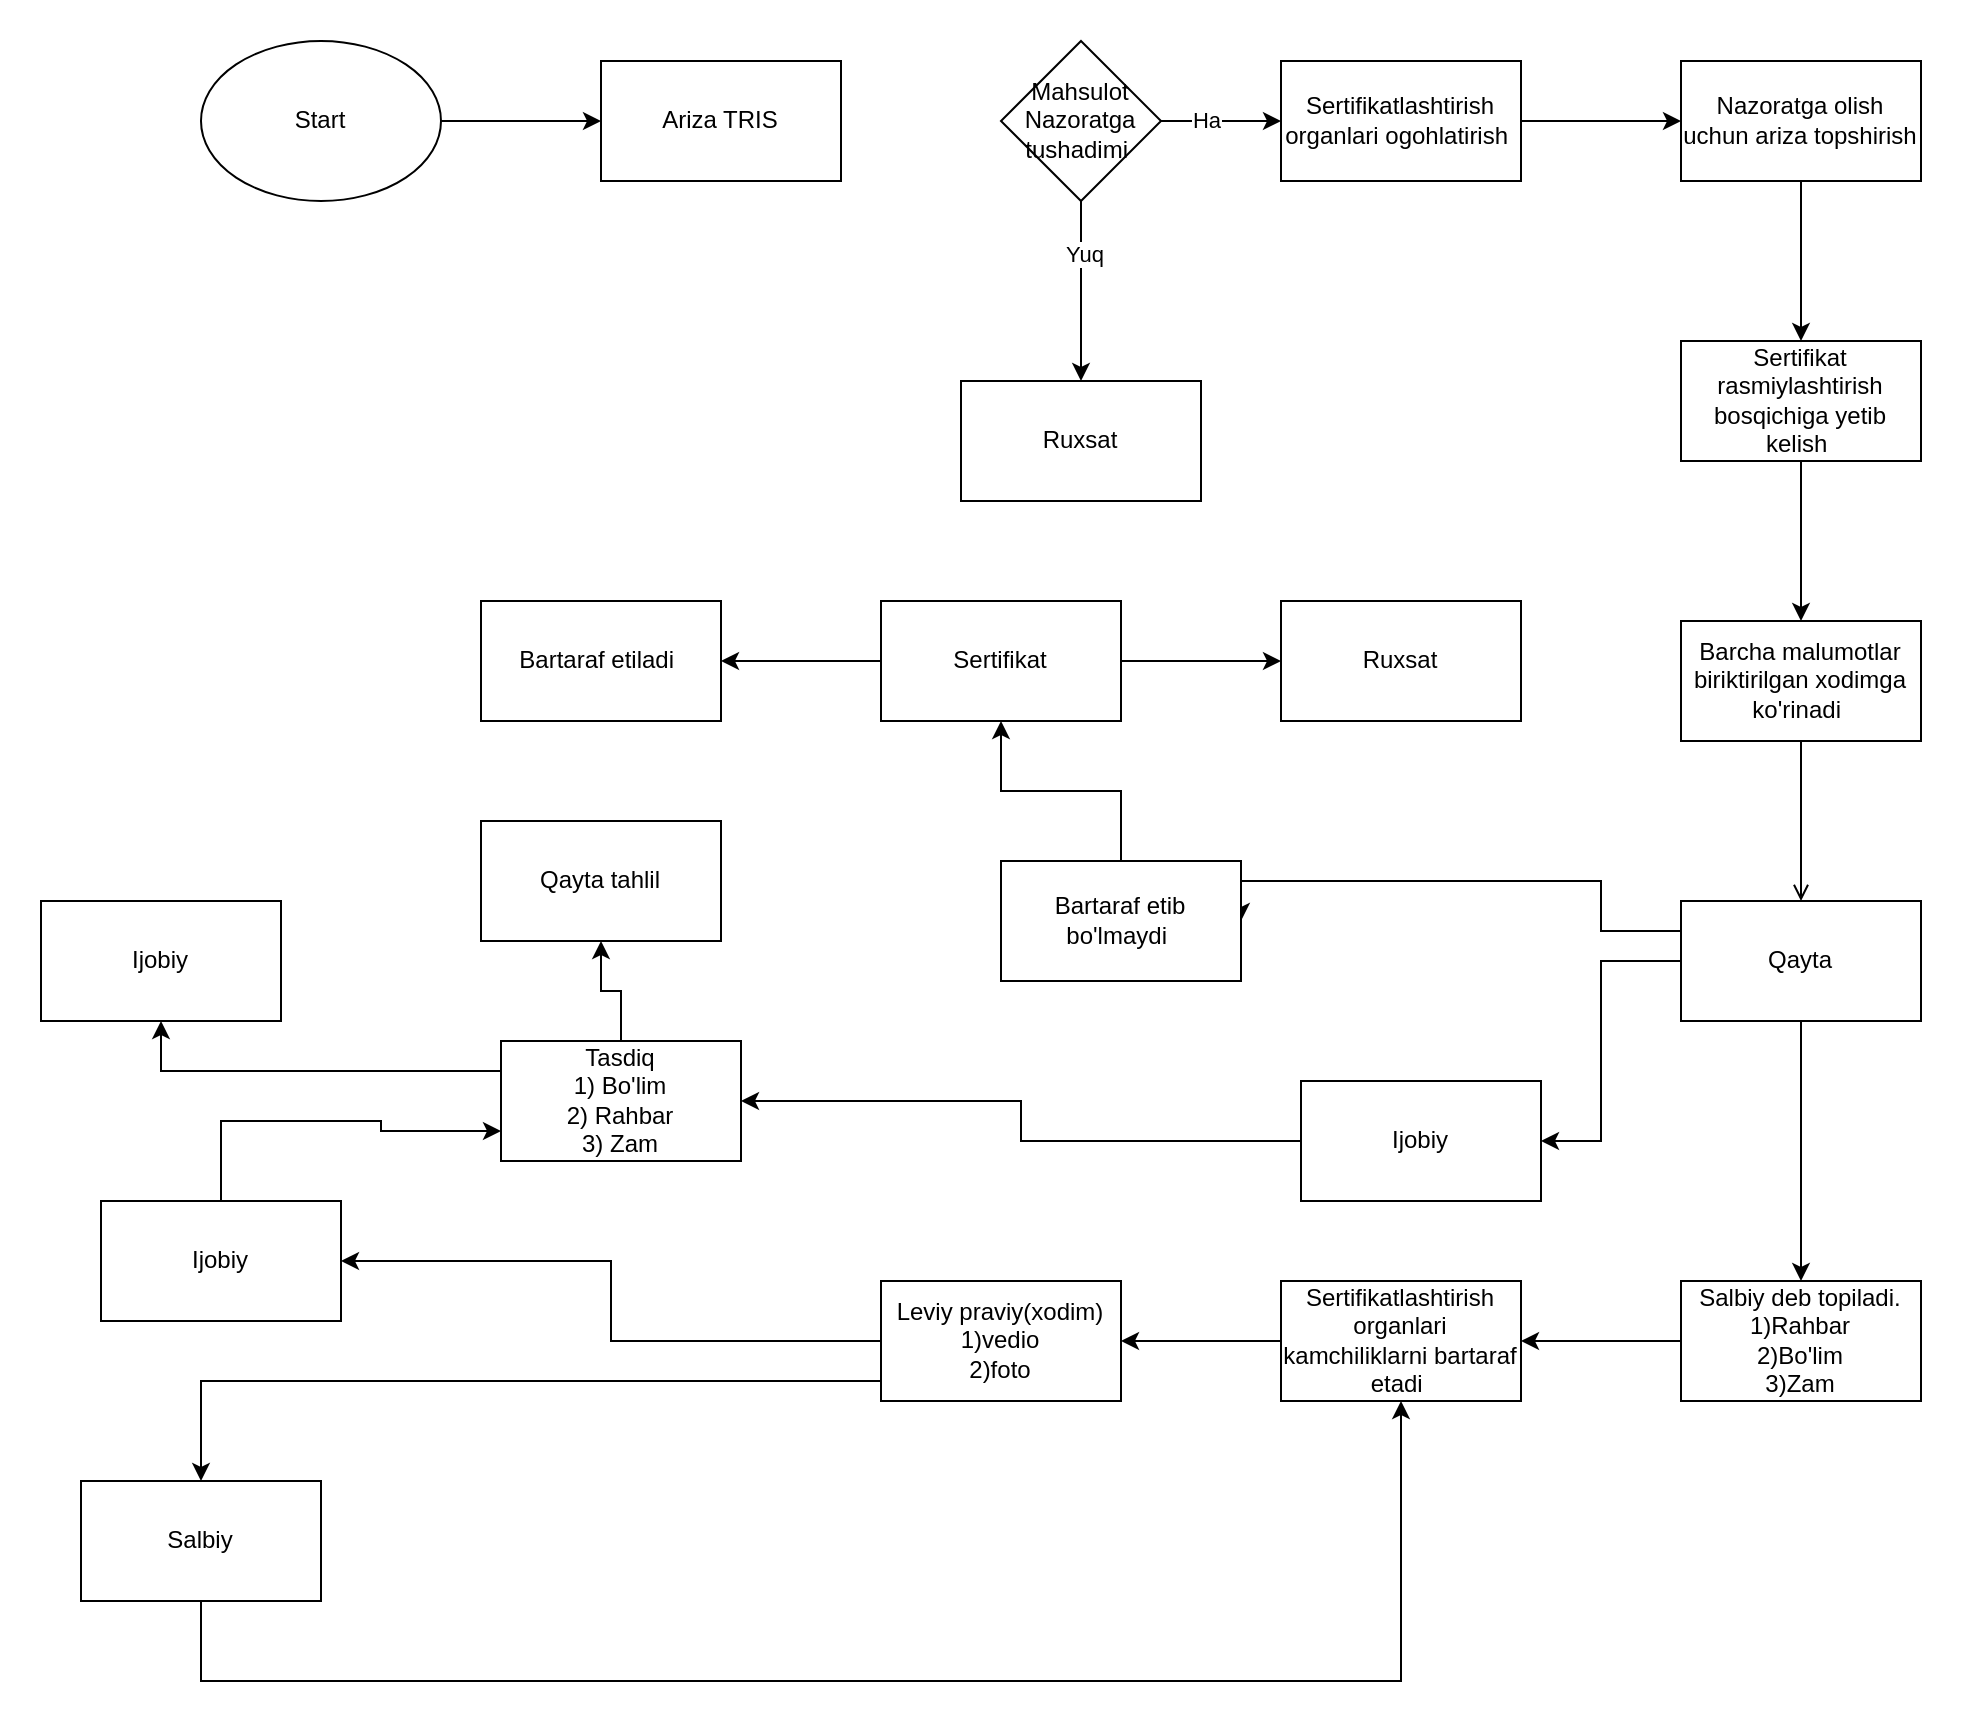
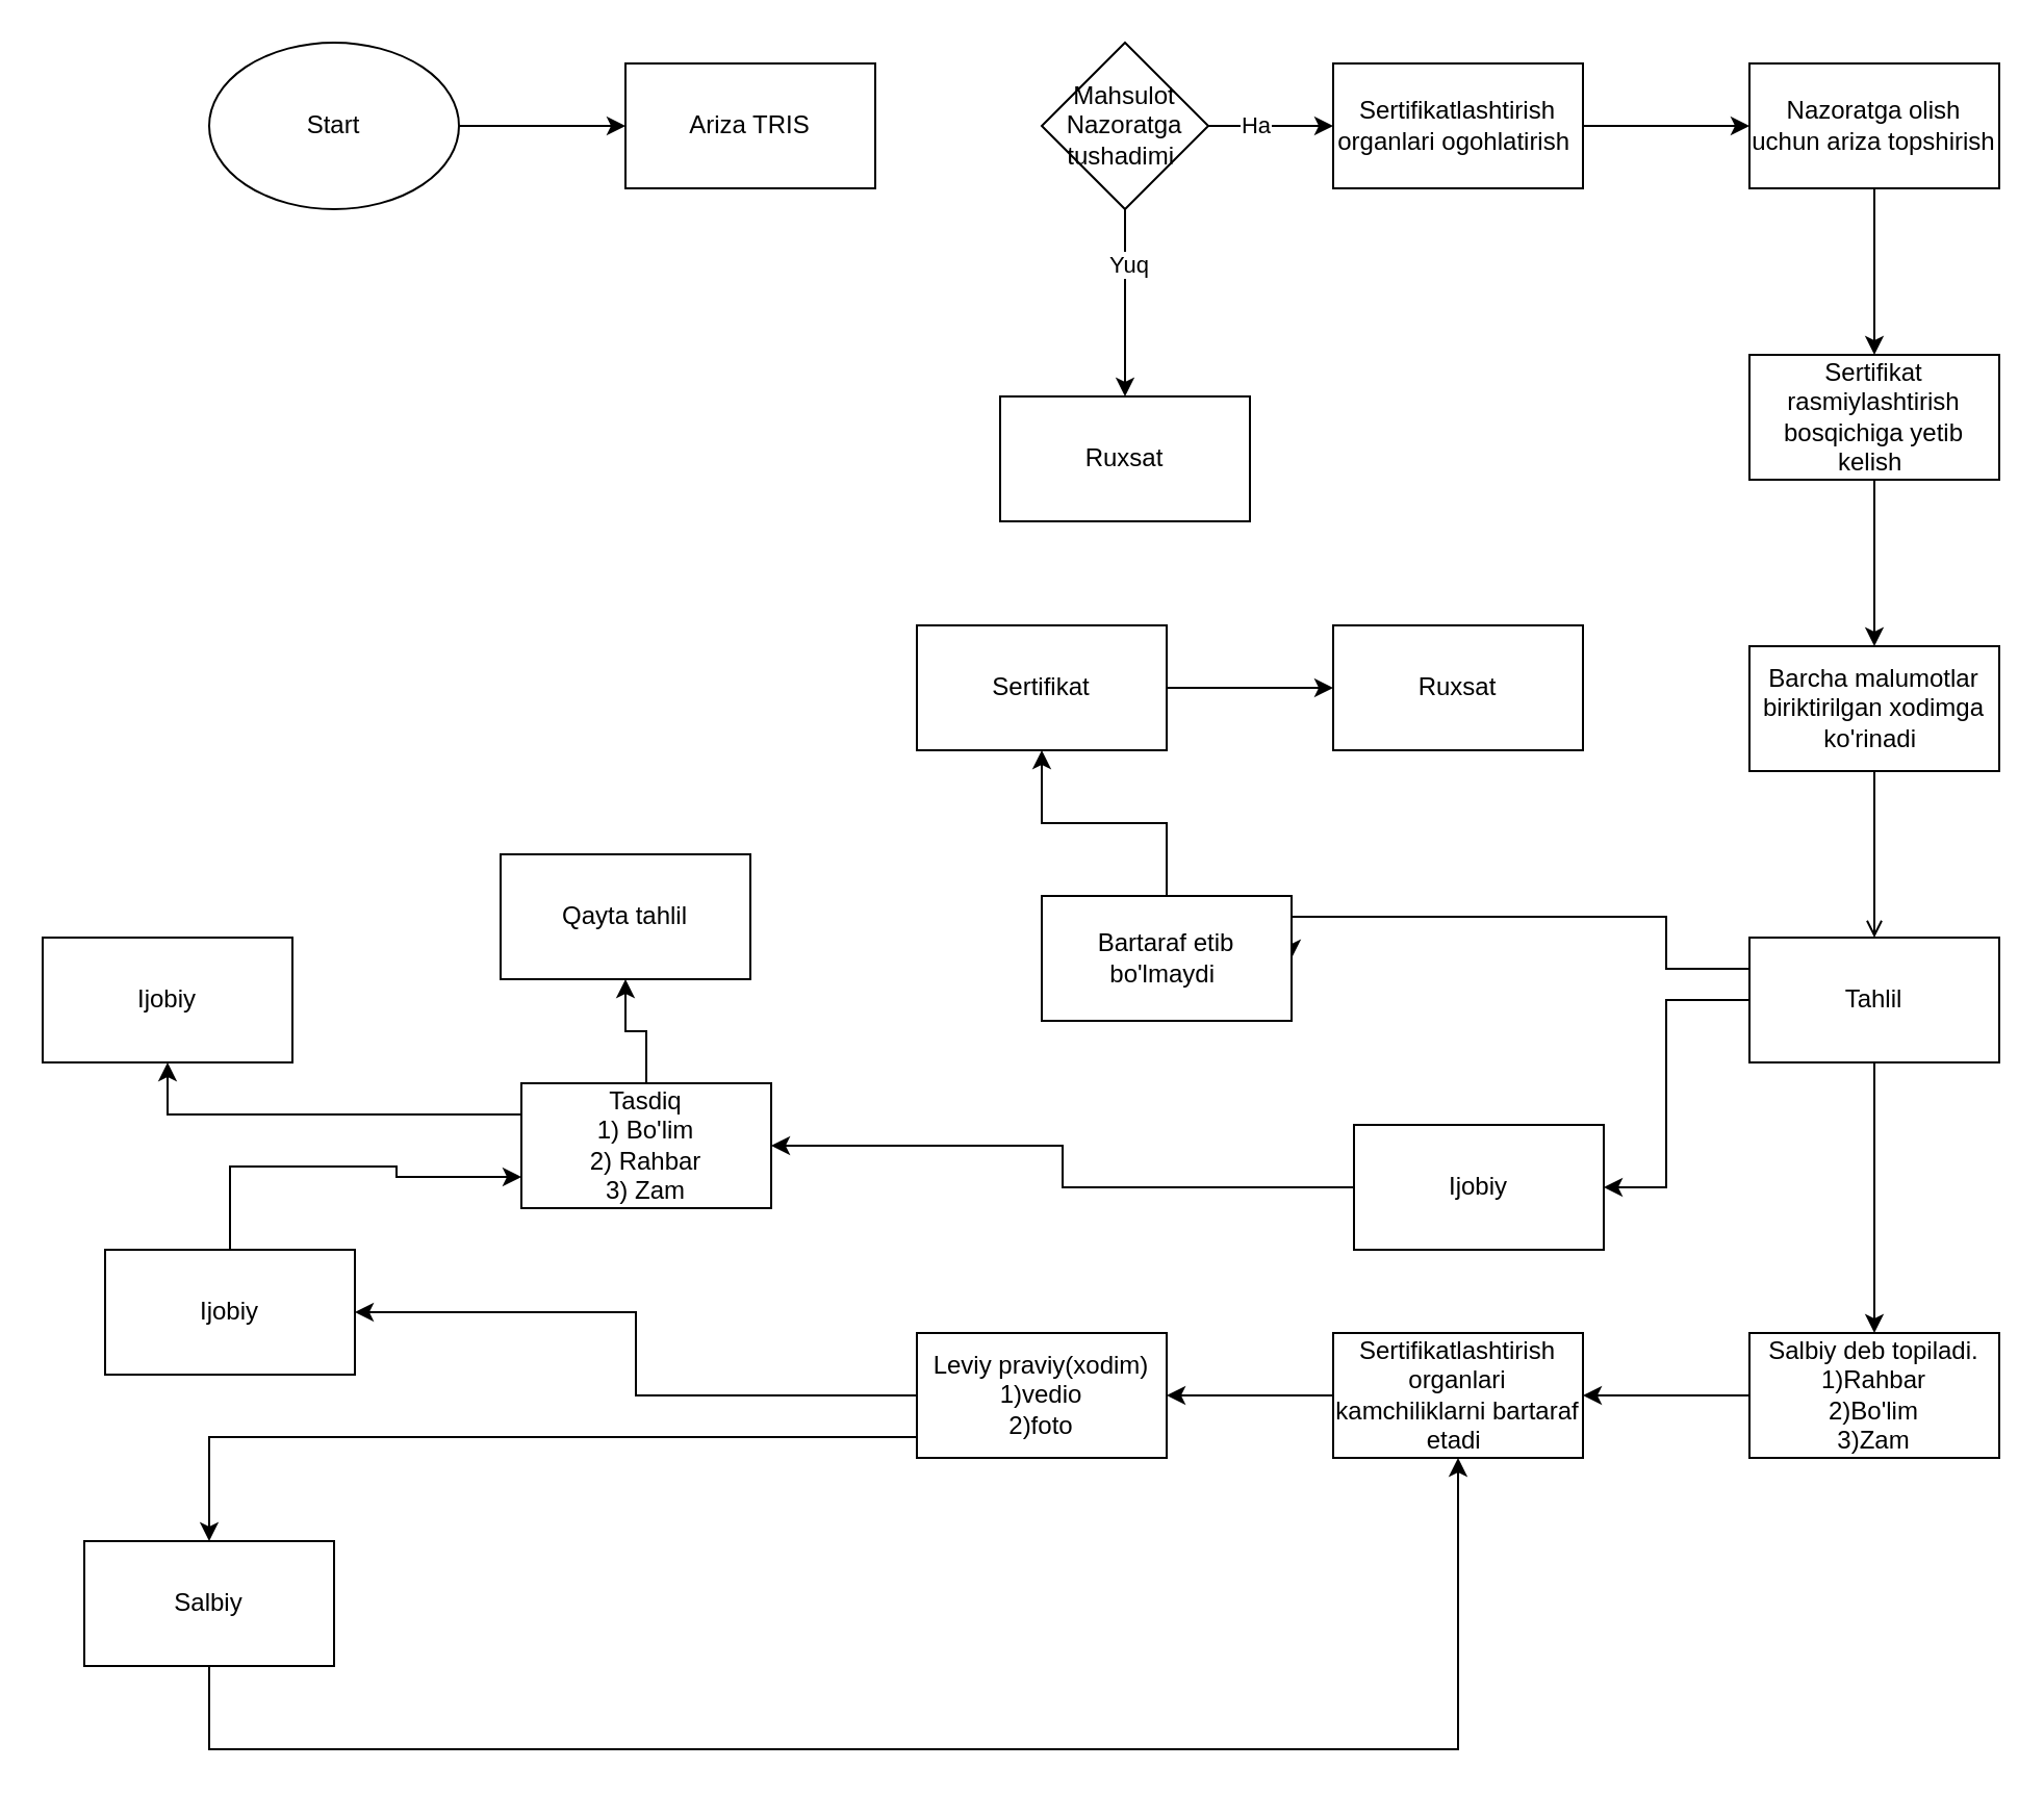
  <mxCell id="0" />
  <mxCell id="1" parent="0" />
  <mxCell id="2" value="" style="edgeStyle=orthogonalEdgeStyle;rounded=0;orthogonalLoop=1;jettySize=auto;html=1;" edge="1" parent="1" source="3" target="4"><mxGeometry relative="1" as="geometry" /></mxCell>
  <mxCell id="3" value="Start" style="ellipse;whiteSpace=wrap;html=1;" vertex="1" parent="1"><mxGeometry x="100" y="20" width="120" height="80" as="geometry" /></mxCell>
  <mxCell id="4" value="Ariza TRIS" style="whiteSpace=wrap;html=1;" vertex="1" parent="1"><mxGeometry x="300" y="30" width="120" height="60" as="geometry" /></mxCell>
  <mxCell id="5" value="" style="edgeStyle=orthogonalEdgeStyle;rounded=0;orthogonalLoop=1;jettySize=auto;html=1;" edge="1" parent="1" source="9" target="10"><mxGeometry relative="1" as="geometry" /></mxCell>
  <mxCell id="6" value="Yuq" style="edgeLabel;html=1;align=center;verticalAlign=middle;resizable=0;points=[];" vertex="1" connectable="0" parent="5"><mxGeometry x="-0.413" y="1" relative="1" as="geometry"><mxPoint as="offset" /></mxGeometry></mxCell>
  <mxCell id="7" value="" style="edgeStyle=orthogonalEdgeStyle;rounded=0;orthogonalLoop=1;jettySize=auto;html=1;" edge="1" parent="1" source="9" target="12"><mxGeometry relative="1" as="geometry" /></mxCell>
  <mxCell id="8" value="Ha" style="edgeLabel;html=1;align=center;verticalAlign=middle;resizable=0;points=[];" vertex="1" connectable="0" parent="7"><mxGeometry x="-0.253" y="1" relative="1" as="geometry"><mxPoint as="offset" /></mxGeometry></mxCell>
  <mxCell id="9" value="Mahsulot Nazoratga tushadimi&amp;nbsp;" style="rhombus;whiteSpace=wrap;html=1;" vertex="1" parent="1"><mxGeometry x="500" y="20" width="80" height="80" as="geometry" /></mxCell>
  <mxCell id="10" value="Ruxsat" style="whiteSpace=wrap;html=1;" vertex="1" parent="1"><mxGeometry x="480" y="190" width="120" height="60" as="geometry" /></mxCell>
  <mxCell id="11" value="" style="edgeStyle=orthogonalEdgeStyle;rounded=0;orthogonalLoop=1;jettySize=auto;html=1;" edge="1" parent="1" source="12" target="14"><mxGeometry relative="1" as="geometry" /></mxCell>
  <mxCell id="12" value="Sertifikatlashtirish organlari ogohlatirish&lt;span style=&quot;background-color: transparent; color: light-dark(rgb(0, 0, 0), rgb(255, 255, 255));&quot;&gt;&amp;nbsp;&lt;/span&gt;" style="whiteSpace=wrap;html=1;" vertex="1" parent="1"><mxGeometry x="640" y="30" width="120" height="60" as="geometry" /></mxCell>
  <mxCell id="13" value="" style="edgeStyle=orthogonalEdgeStyle;rounded=0;orthogonalLoop=1;jettySize=auto;html=1;" edge="1" parent="1" source="14" target="16"><mxGeometry relative="1" as="geometry" /></mxCell>
  <mxCell id="14" value="Nazoratga olish uchun ariza topshirish" style="whiteSpace=wrap;html=1;" vertex="1" parent="1"><mxGeometry x="840" y="30" width="120" height="60" as="geometry" /></mxCell>
  <mxCell id="15" value="" style="edgeStyle=orthogonalEdgeStyle;rounded=0;orthogonalLoop=1;jettySize=auto;html=1;" edge="1" parent="1" source="16" target="18"><mxGeometry relative="1" as="geometry" /></mxCell>
  <mxCell id="16" value="Sertifikat rasmiylashtirish bosqichiga yetib kelish&amp;nbsp;" style="whiteSpace=wrap;html=1;" vertex="1" parent="1"><mxGeometry x="840" y="170" width="120" height="60" as="geometry" /></mxCell>
  <mxCell id="17" value="" style="edgeStyle=orthogonalEdgeStyle;rounded=0;orthogonalLoop=1;jettySize=auto;html=1;endArrow=open;" edge="1" parent="1" source="18" target="22"><mxGeometry relative="1" as="geometry" /></mxCell>
  <mxCell id="18" value="Barcha malumotlar biriktirilgan xodimga ko'rinadi&amp;nbsp;" style="whiteSpace=wrap;html=1;" vertex="1" parent="1"><mxGeometry x="840" y="310" width="120" height="60" as="geometry" /></mxCell>
  <mxCell id="19" value="" style="edgeStyle=orthogonalEdgeStyle;rounded=0;orthogonalLoop=1;jettySize=auto;html=1;" edge="1" parent="1" source="22" target="24"><mxGeometry relative="1" as="geometry" /></mxCell>
  <mxCell id="20" value="" style="edgeStyle=orthogonalEdgeStyle;rounded=0;orthogonalLoop=1;jettySize=auto;html=1;" edge="1" parent="1" source="22" target="26"><mxGeometry relative="1" as="geometry"><Array as="points"><mxPoint x="800" y="480" /><mxPoint x="800" y="570" /></Array></mxGeometry></mxCell>
  <mxCell id="21" style="edgeStyle=orthogonalEdgeStyle;rounded=0;orthogonalLoop=1;jettySize=auto;html=1;exitX=0;exitY=0.25;exitDx=0;exitDy=0;entryX=1;entryY=0.5;entryDx=0;entryDy=0;" edge="1" parent="1" source="22" target="28"><mxGeometry relative="1" as="geometry"><mxPoint x="760" y="400" as="targetPoint" /><Array as="points"><mxPoint x="800" y="465" /><mxPoint x="800" y="440" /></Array></mxGeometry></mxCell>
- <mxCell id="22" value="Qayta" style="whiteSpace=wrap;html=1;" vertex="1" parent="1"><mxGeometry x="840" y="450" width="120" height="60" as="geometry" /></mxCell>
+ <mxCell id="22" value="Tahlil" style="whiteSpace=wrap;html=1;" vertex="1" parent="1"><mxGeometry x="840" y="450" width="120" height="60" as="geometry" /></mxCell>
  <mxCell id="23" value="" style="edgeStyle=orthogonalEdgeStyle;rounded=0;orthogonalLoop=1;jettySize=auto;html=1;" edge="1" parent="1" source="24" target="38"><mxGeometry relative="1" as="geometry" /></mxCell>
  <mxCell id="24" value="Salbiy deb topiladi.&lt;div&gt;1)Rahbar&lt;/div&gt;&lt;div&gt;2)Bo'lim&lt;/div&gt;&lt;div&gt;&lt;span style=&quot;background-color: transparent; color: light-dark(rgb(0, 0, 0), rgb(255, 255, 255));&quot;&gt;3)Zam&lt;/span&gt;&lt;/div&gt;" style="whiteSpace=wrap;html=1;" vertex="1" parent="1"><mxGeometry x="840" y="640" width="120" height="60" as="geometry" /></mxCell>
  <mxCell id="25" value="" style="edgeStyle=orthogonalEdgeStyle;rounded=0;orthogonalLoop=1;jettySize=auto;html=1;" edge="1" parent="1" source="26" target="36"><mxGeometry relative="1" as="geometry" /></mxCell>
  <mxCell id="26" value="Ijobiy" style="whiteSpace=wrap;html=1;" vertex="1" parent="1"><mxGeometry x="650" y="540" width="120" height="60" as="geometry" /></mxCell>
  <mxCell id="27" value="" style="edgeStyle=orthogonalEdgeStyle;rounded=0;orthogonalLoop=1;jettySize=auto;html=1;" edge="1" parent="1" source="28" target="31"><mxGeometry relative="1" as="geometry" /></mxCell>
  <mxCell id="28" value="Bartaraf etib bo'lmaydi&amp;nbsp;" style="rounded=0;whiteSpace=wrap;html=1;" vertex="1" parent="1"><mxGeometry x="500" y="430" width="120" height="60" as="geometry" /></mxCell>
  <mxCell id="29" value="" style="edgeStyle=orthogonalEdgeStyle;rounded=0;orthogonalLoop=1;jettySize=auto;html=1;" edge="1" parent="1" source="31" target="32"><mxGeometry relative="1" as="geometry" /></mxCell>
- <mxCell id="30" value="" style="edgeStyle=orthogonalEdgeStyle;rounded=0;orthogonalLoop=1;jettySize=auto;html=1;" edge="1" parent="1" source="31" target="33"><mxGeometry relative="1" as="geometry" /></mxCell>
  <mxCell id="31" value="Sertifikat" style="whiteSpace=wrap;html=1;rounded=0;" vertex="1" parent="1"><mxGeometry x="440" y="300" width="120" height="60" as="geometry" /></mxCell>
  <mxCell id="32" value="Ruxsat" style="whiteSpace=wrap;html=1;rounded=0;" vertex="1" parent="1"><mxGeometry x="640" y="300" width="120" height="60" as="geometry" /></mxCell>
- <mxCell id="33" value="Bartaraf etiladi&amp;nbsp;" style="whiteSpace=wrap;html=1;rounded=0;" vertex="1" parent="1"><mxGeometry x="240" y="300" width="120" height="60" as="geometry" /></mxCell>
  <mxCell id="34" style="edgeStyle=orthogonalEdgeStyle;rounded=0;orthogonalLoop=1;jettySize=auto;html=1;exitX=0;exitY=0.25;exitDx=0;exitDy=0;entryX=0.5;entryY=1;entryDx=0;entryDy=0;" edge="1" parent="1" source="36" target="46"><mxGeometry relative="1" as="geometry"><mxPoint x="310" y="520" as="targetPoint" /></mxGeometry></mxCell>
  <mxCell id="35" value="" style="edgeStyle=orthogonalEdgeStyle;rounded=0;orthogonalLoop=1;jettySize=auto;html=1;" edge="1" parent="1" source="36" target="47"><mxGeometry relative="1" as="geometry" /></mxCell>
  <mxCell id="36" value="Tasdiq&lt;div&gt;1) Bo'lim&lt;/div&gt;&lt;div&gt;2) Rahbar&lt;/div&gt;&lt;div&gt;3) Zam&lt;/div&gt;" style="whiteSpace=wrap;html=1;" vertex="1" parent="1"><mxGeometry x="250" y="520" width="120" height="60" as="geometry" /></mxCell>
  <mxCell id="37" value="" style="edgeStyle=orthogonalEdgeStyle;rounded=0;orthogonalLoop=1;jettySize=auto;html=1;" edge="1" parent="1" source="38" target="41"><mxGeometry relative="1" as="geometry" /></mxCell>
  <mxCell id="38" value="Sertifikatlashtirish organlari kamchiliklarni bartaraf etadi&amp;nbsp;" style="whiteSpace=wrap;html=1;" vertex="1" parent="1"><mxGeometry x="640" y="640" width="120" height="60" as="geometry" /></mxCell>
  <mxCell id="39" value="" style="edgeStyle=orthogonalEdgeStyle;rounded=0;orthogonalLoop=1;jettySize=auto;html=1;" edge="1" parent="1" source="41" target="42"><mxGeometry relative="1" as="geometry"><Array as="points"><mxPoint x="100" y="690" /></Array></mxGeometry></mxCell>
  <mxCell id="40" style="edgeStyle=orthogonalEdgeStyle;rounded=0;orthogonalLoop=1;jettySize=auto;html=1;entryX=1;entryY=0.5;entryDx=0;entryDy=0;" edge="1" parent="1" source="41" target="45"><mxGeometry relative="1" as="geometry"><mxPoint x="370" y="640" as="targetPoint" /></mxGeometry></mxCell>
  <mxCell id="41" value="Leviy praviy(xodim)&lt;div&gt;1)vedio&lt;/div&gt;&lt;div&gt;&lt;span style=&quot;background-color: transparent; color: light-dark(rgb(0, 0, 0), rgb(255, 255, 255));&quot;&gt;2)foto&lt;/span&gt;&lt;/div&gt;" style="whiteSpace=wrap;html=1;" vertex="1" parent="1"><mxGeometry x="440" y="640" width="120" height="60" as="geometry" /></mxCell>
  <mxCell id="42" value="Salbiy" style="whiteSpace=wrap;html=1;" vertex="1" parent="1"><mxGeometry x="40" y="740" width="120" height="60" as="geometry" /></mxCell>
  <mxCell id="43" style="edgeStyle=orthogonalEdgeStyle;rounded=0;orthogonalLoop=1;jettySize=auto;html=1;exitX=0.5;exitY=1;exitDx=0;exitDy=0;" edge="1" parent="1" source="42" target="38"><mxGeometry relative="1" as="geometry"><mxPoint x="120" y="851" as="sourcePoint" /><mxPoint x="726.13" y="800" as="targetPoint" /><Array as="points"><mxPoint x="100" y="840" /><mxPoint x="700" y="840" /></Array></mxGeometry></mxCell>
  <mxCell id="44" style="edgeStyle=orthogonalEdgeStyle;rounded=0;orthogonalLoop=1;jettySize=auto;html=1;entryX=0;entryY=0.75;entryDx=0;entryDy=0;" edge="1" parent="1" source="45" target="36"><mxGeometry relative="1" as="geometry"><mxPoint x="450" y="570" as="targetPoint" /><Array as="points"><mxPoint x="110" y="560" /><mxPoint x="190" y="560" /><mxPoint x="190" y="565" /></Array></mxGeometry></mxCell>
  <mxCell id="45" value="Ijobiy" style="rounded=0;whiteSpace=wrap;html=1;" vertex="1" parent="1"><mxGeometry x="50" y="600" width="120" height="60" as="geometry" /></mxCell>
  <mxCell id="46" value="Ijobiy" style="rounded=0;whiteSpace=wrap;html=1;" vertex="1" parent="1"><mxGeometry x="20" y="450" width="120" height="60" as="geometry" /></mxCell>
  <mxCell id="47" value="Qayta tahlil" style="whiteSpace=wrap;html=1;" vertex="1" parent="1"><mxGeometry x="240" y="410" width="120" height="60" as="geometry" /></mxCell>
